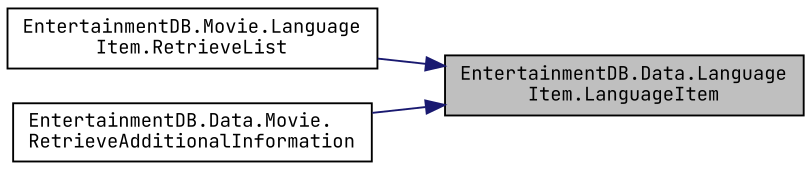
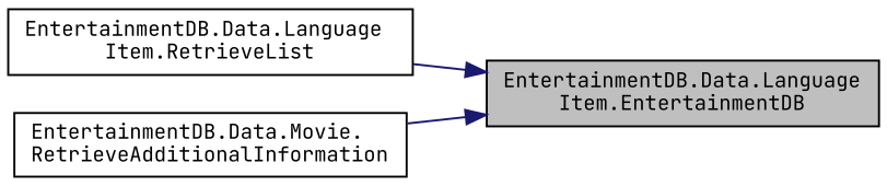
  digraph {
    fontname="JetBrains Mono"
    rankdir=RL
    node [color=black fillcolor=white fontname="JetBrains Mono" fontsize=10 shape=record style=filled]
    edge [color=midnightblue dir=back fontname="JetBrains Mono" fontsize=10 labelfontname=Helvetica labelfontsize=10 style=solid]
-   n1 [fillcolor=grey75 fontcolor=black height=0.2 label="EntertainmentDB.Data.Language\lItem.LanguageItem" width=0.4]
-   n2 [height=0.2 label="EntertainmentDB.Movie.Language\lItem.RetrieveList" width=0.4]
+   n1 [fillcolor=grey75 fontcolor=black height=0.2 label="EntertainmentDB.Data.Language\lItem.EntertainmentDB" width=0.4]
+   n2 [height=0.2 label="EntertainmentDB.Data.Language\lItem.RetrieveList" width=0.4]
    n3 [height=0.2 label="EntertainmentDB.Data.Movie.\lRetrieveAdditionalInformation" width=0.4]
    n1 -> n2
    n1 -> n3
  }
